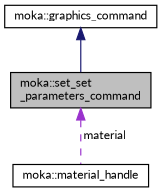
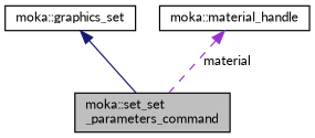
  digraph {
    fontname=Lato
    node [color=black fillcolor=white fontname=Lato fontsize=10 shape=record style=filled]
    edge [dir=back fontname=Lato fontsize=10 labelfontname=Helvetica labelfontsize=10]
    n1 [fillcolor=grey75 fontcolor=black height=0.2 label="moka::set_set\l_parameters_command" width=0.4]
-   n2 [height=0.2 label="moka::graphics_command" width=0.4]
+   n2 [height=0.2 label="moka::graphics_set" width=0.4]
    n3 [height=0.2 label="moka::material_handle" width=0.4]
    n2 -> n1 [color=midnightblue style=solid]
-   n1 -> n3 [color=darkorchid3 label=" material" style=dashed]
+   n3 -> n1 [color=darkorchid3 label=" material" style=dashed]
  }
